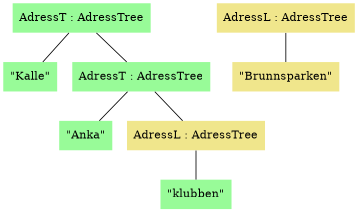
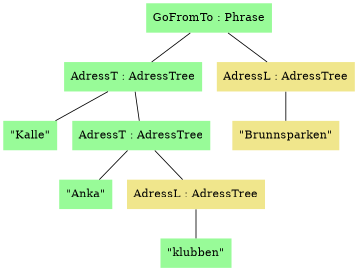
  graph {
    node [shape=plaintext style="solid,filled" fillcolor=palegreen color=deeppink]
    edge [style=solid]
+   n1 [label="GoFromTo : Phrase"]
    n2 [label="AdressT : AdressTree" color=darkgreen]
    n3 [label="AdressL : AdressTree" fillcolor=khaki color=darkgreen]
    n4 [label="\"Kalle\""]
    n5 [label="AdressT : AdressTree"]
    n6 [label="\"Anka\""]
    n7 [label="AdressL : AdressTree" fillcolor=khaki color=darkgreen]
    n8 [label="\"klubben\"" color=black]
    n9 [label="\"Brunnsparken\"" fillcolor=khaki color=darkgreen]
+   n1 -- n2
+   n1 -- n3
    n2 -- n4
    n2 -- n5
    n3 -- n9
    n5 -- n6
    n5 -- n7
    n7 -- n8
  }
